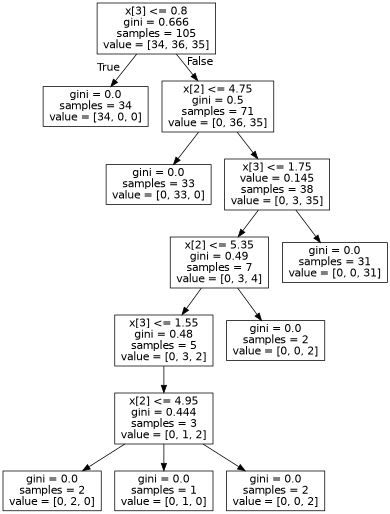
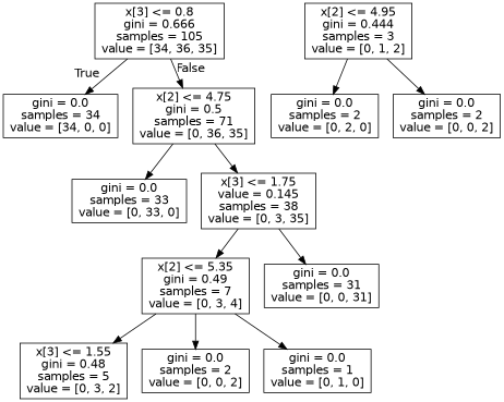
  digraph {
    node [fontname=helvetica shape=box]
    edge [fontname=helvetica]
    n1 [label="x[3] <= 0.8\ngini = 0.666\nsamples = 105\nvalue = [34, 36, 35]"]
    n2 [label="gini = 0.0\nsamples = 34\nvalue = [34, 0, 0]"]
    n3 [label="x[2] <= 4.75\ngini = 0.5\nsamples = 71\nvalue = [0, 36, 35]"]
    n4 [label="gini = 0.0\nsamples = 33\nvalue = [0, 33, 0]"]
    n5 [label="x[3] <= 1.75\nvalue = 0.145\nsamples = 38\nvalue = [0, 3, 35]"]
    n6 [label="x[2] <= 5.35\ngini = 0.49\nsamples = 7\nvalue = [0, 3, 4]"]
    n7 [label="gini = 0.0\nsamples = 31\nvalue = [0, 0, 31]"]
    n8 [label="x[3] <= 1.55\ngini = 0.48\nsamples = 5\nvalue = [0, 3, 2]"]
    n9 [label="gini = 0.0\nsamples = 2\nvalue = [0, 0, 2]"]
    n10 [label="x[2] <= 4.95\ngini = 0.444\nsamples = 3\nvalue = [0, 1, 2]"]
    n11 [label="gini = 0.0\nsamples = 2\nvalue = [0, 2, 0]"]
    n12 [label="gini = 0.0\nsamples = 1\nvalue = [0, 1, 0]"]
    n13 [label="gini = 0.0\nsamples = 2\nvalue = [0, 0, 2]"]
    n1 -> n2 [headlabel=True labelangle=45 labeldistance=2.5]
    n1 -> n3 [headlabel=False labelangle=-45 labeldistance=2.5]
    n3 -> n4
    n3 -> n5
    n5 -> n6
    n5 -> n7
    n6 -> n8
    n6 -> n9
-   n8 -> n10
    n10 -> n11
-   n10 -> n12
+   n6 -> n12
    n10 -> n13
  }
